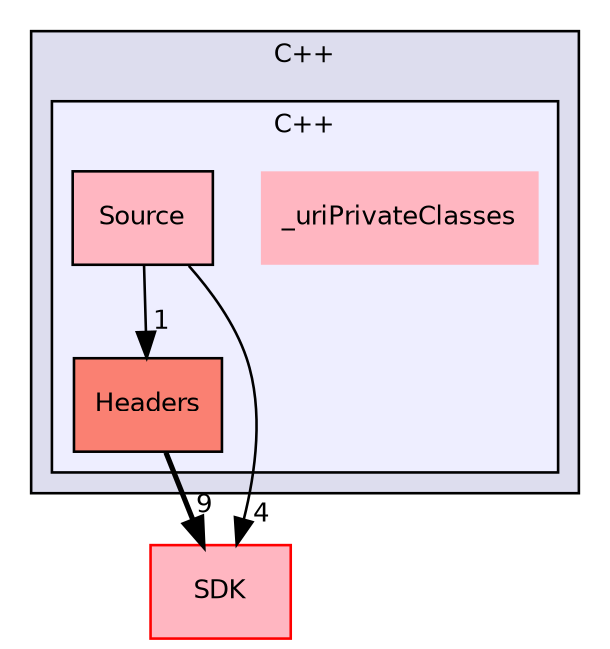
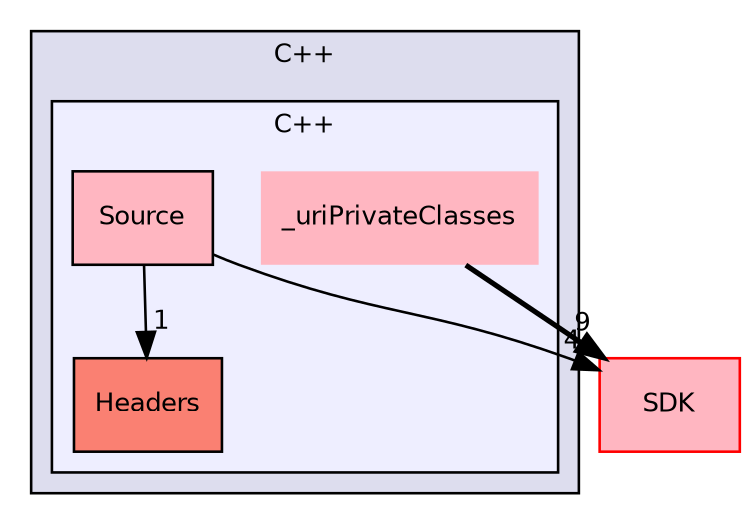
  digraph {
    compound=true
    node [fontname=Helvetica fontsize=10 shape=box style=filled fillcolor=lightpink color=black]
    edge [labeldistance=1.5 labelfontname=Helvetica labelfontsize=10 style=solid]
    n1 [label=_uriPrivateClasses shape=plaintext color=""]
    n2 [fillcolor=salmon label=Headers]
    n3 [label=Source]
    n4 [color=red label=SDK]
    subgraph cluster_1 {
      bgcolor="#ddddee"
      fontname=Helvetica
      fontsize=10
      label="C++"
      pencolor=black
      subgraph cluster_2 {
        bgcolor="#eeeeff"
        fontname=Helvetica
        fontsize=10
        pencolor=black
        n1
        n2
        n3
      }
    }
-   n2 -> n4 [headlabel=9 style=bold]
+   n1 -> n4 [headlabel=9 style=bold]
    n3 -> n2 [headlabel=1]
    n3 -> n4 [headlabel=4]
  }
